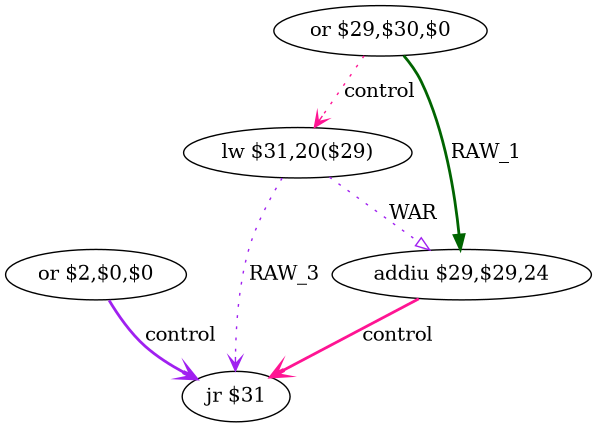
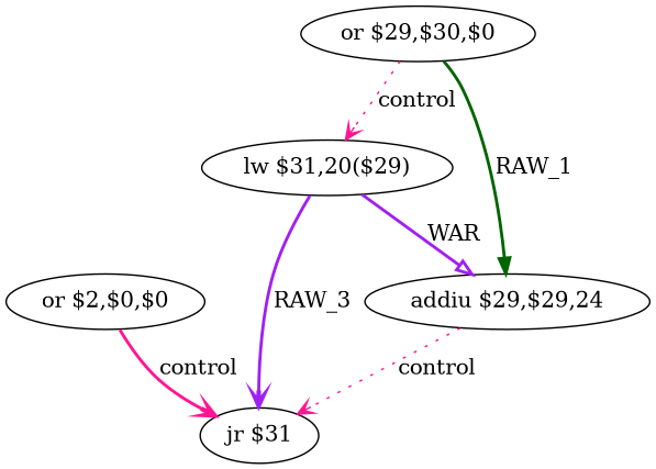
  digraph {
    node [shape=ellipse]
    edge [arrowhead=vee color=purple style=bold]
    n1 [label="or $2,$0,$0"]
    n2 [label="jr $31"]
    n3 [label="or $29,$30,$0"]
    n4 [label="lw $31,20($29)"]
    n5 [label="addiu $29,$29,24"]
-   n1 -> n2 [label=control]
+   n1 -> n2 [color=deeppink label=control]
    n3 -> n4 [color=deeppink label=control style=dotted]
    n3 -> n5 [arrowhead=normal color=darkgreen label=RAW_1]
-   n4 -> n2 [label=RAW_3 style=dotted]
-   n4 -> n5 [arrowhead=onormal label=WAR style=dotted]
-   n5 -> n2 [color=deeppink label=control]
+   n4 -> n2 [label=RAW_3]
+   n4 -> n5 [arrowhead=onormal label=WAR]
+   n5 -> n2 [color=deeppink label=control style=dotted]
  }
